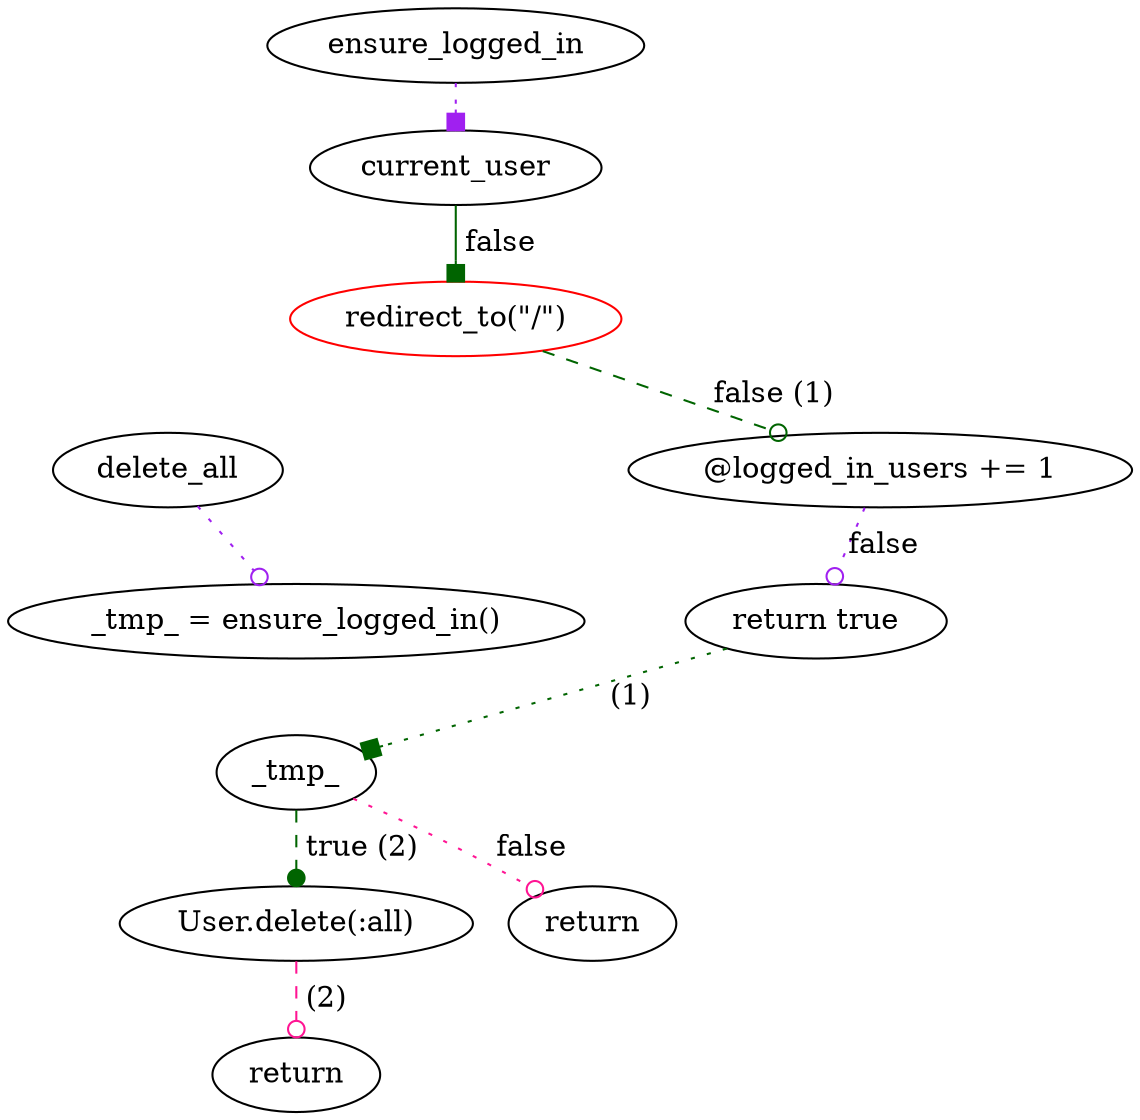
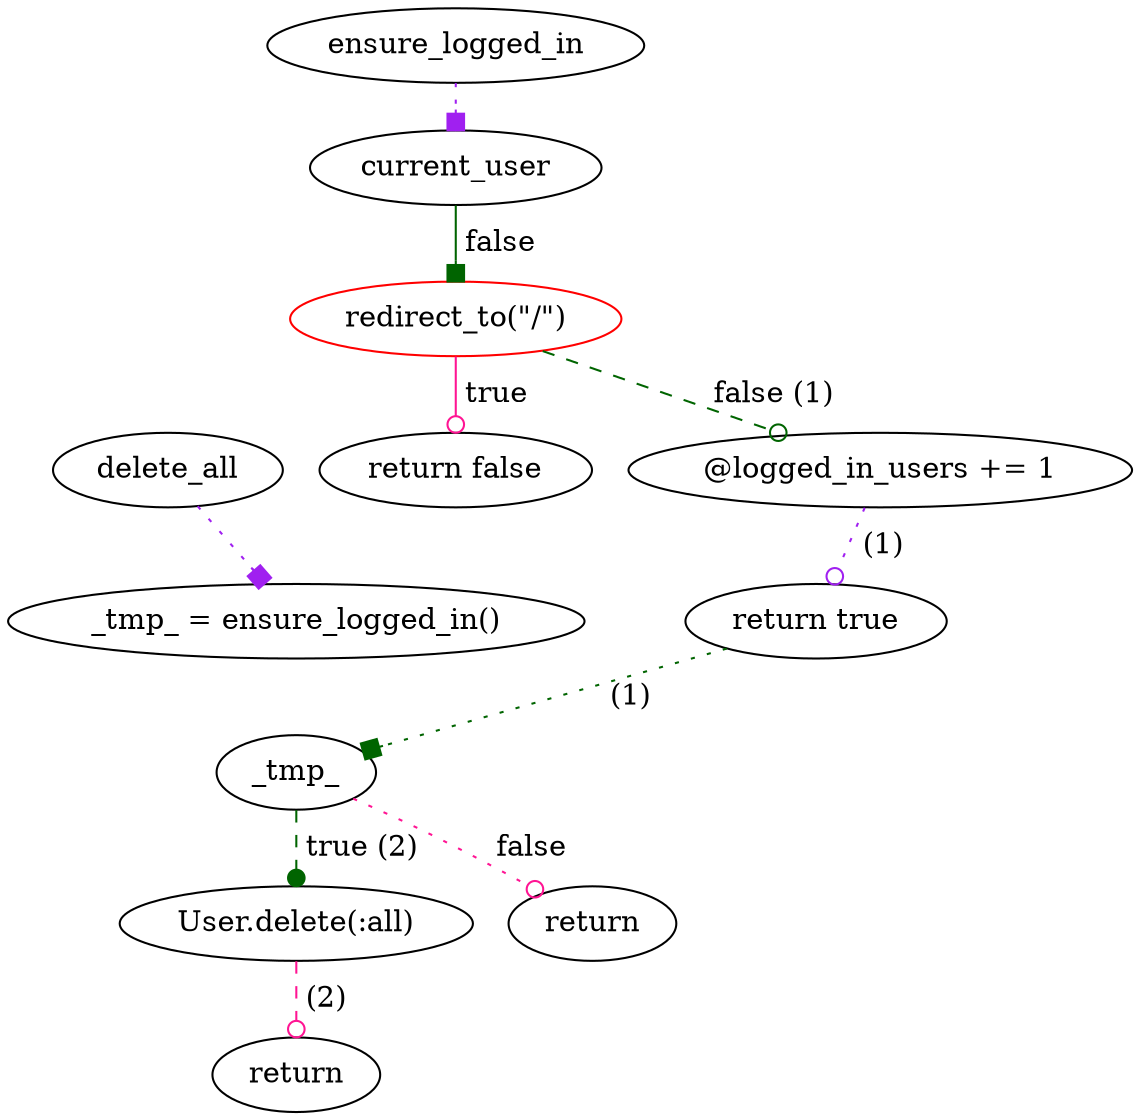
  digraph {
    compound=true
    fontsize=20
    ranksep=.3
    edge [arrowhead=odot color=darkgreen style=dotted]
    n1 [label=delete_all]
    n2 [label="_tmp_ = ensure_logged_in()"]
    n3 [label=_tmp_]
    n4 [label="User.delete(:all)"]
    n5 [label=return]
    n6 [label=return]
    n7 [label=ensure_logged_in]
    n8 [label=current_user]
    n9 [color=red label="redirect_to(\"/\")"]
+   n10 [label="return false"]
    n11 [label="@logged_in_users += 1"]
    n12 [label="return true"]
    subgraph sub_1 {
      n1
      n2
      n3
      n4
      n5
      n6
    }
    subgraph sub_2 {
      n7
      n8
      n9
+     n10
      n11
      n12
    }
-   n1 -> n2 [color=purple]
+   n1 -> n2 [arrowhead=box color=purple]
    n2 -> n3 [style=invis weight=8 arrowhead="" color=""]
    n3 -> n4 [arrowhead=dot label=" true (2)" style=dashed weight=8]
    n3 -> n5 [color=deeppink label=" false"]
    n4 -> n6 [color=deeppink label=" (2)" style=dashed]
    n7 -> n8 [arrowhead=box color=purple weight=8]
    n8 -> n9 [arrowhead=box label=" false" style=solid weight=8]
+   n9 -> n10 [color=deeppink label=" true" style=solid weight=8]
    n9 -> n11 [label=" false (1)" style=dashed]
-   n11 -> n12 [color=purple label=" false"]
+   n11 -> n12 [color=purple label=" (1)"]
    n12 -> n3 [arrowhead=box label=" (1)"]
  }
